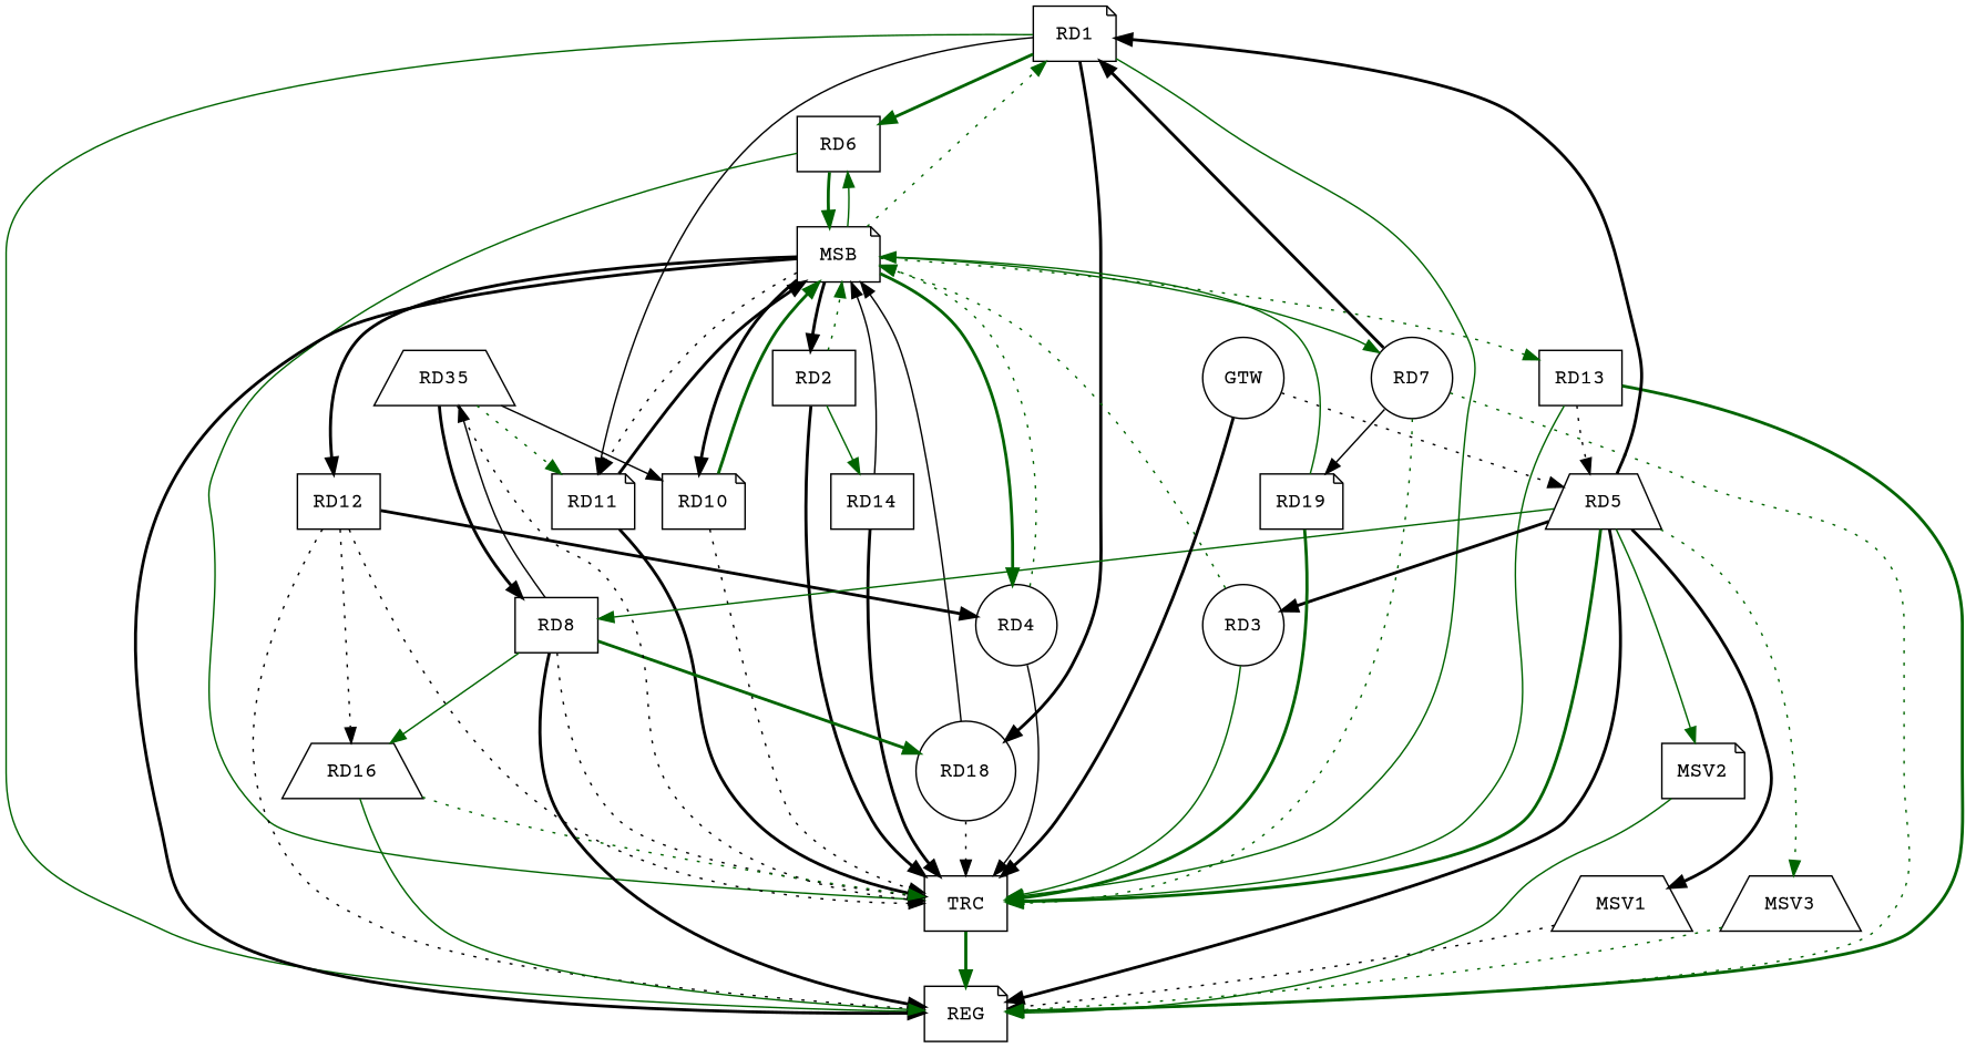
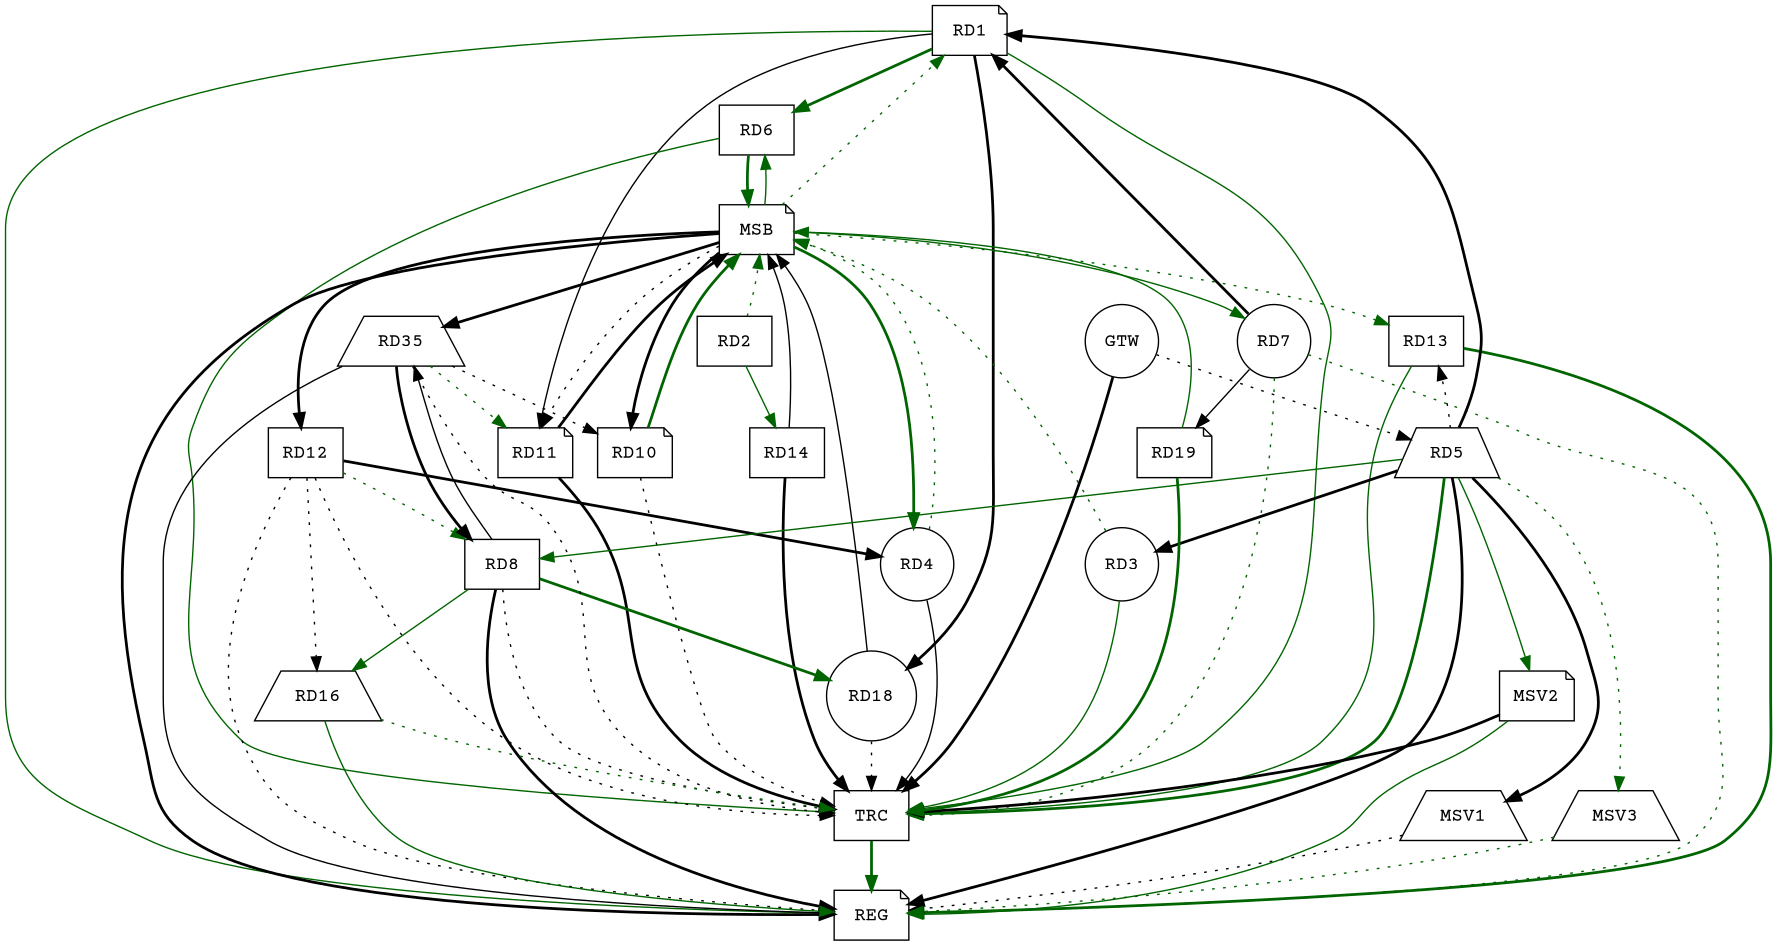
  strict digraph {
    fontname="Courier Prime"
    node [fontname="Courier Prime" shape=note]
    edge [color=black fontname="Courier Prime" style=bold]
    n1 [label=RD1]
    n2 [label=RD6 shape=box]
    n3 [label=RD11]
    n4 [label=RD18 shape=circle]
    n5 [label=REG]
    n6 [label=TRC shape=box]
    n7 [label=MSB]
    n8 [label=RD2 shape=box]
    n9 [label=RD14 shape=box]
    n10 [label=RD4 shape=circle]
    n11 [label=RD13 shape=box]
    n12 [label=RD7 shape=circle]
    n13 [label=RD10]
    n14 [label=RD12 shape=box]
    n15 [label=RD3 shape=circle]
    n16 [label=RD5 shape=trapezium]
    n17 [label=RD8 shape=box]
    n18 [label=MSV1 shape=trapezium]
    n19 [label=MSV2]
    n20 [label=MSV3 shape=trapezium]
    n21 [label=RD35 shape=trapezium]
    n22 [label=RD16 shape=trapezium]
    n23 [label=RD19]
    n24 [label=GTW shape=circle]
    n1 -> n2 [color=darkgreen]
    n1 -> n3 [style=solid]
    n1 -> n4
    n1 -> n5 [color=darkgreen style=solid]
    n1 -> n6 [color=darkgreen style=solid]
    n2 -> n6 [color=darkgreen style=solid]
    n2 -> n7 [color=darkgreen]
    n3 -> n6
    n3 -> n7
    n4 -> n6 [style=dotted]
    n4 -> n7 [style=solid]
    n6 -> n5 [color=darkgreen]
    n7 -> n1 [color=darkgreen style=dotted]
    n7 -> n2 [color=darkgreen style=solid]
    n7 -> n3 [style=dotted]
    n7 -> n5
-   n7 -> n8
+   n7 -> n21
    n7 -> n10 [color=darkgreen]
    n7 -> n11 [color=darkgreen style=dotted]
    n7 -> n12 [color=darkgreen style=solid]
    n7 -> n13
    n7 -> n14
-   n8 -> n6
+   n19 -> n6
    n8 -> n7 [color=darkgreen style=dotted]
    n8 -> n9 [color=darkgreen style=solid]
    n9 -> n6
    n9 -> n7 [style=solid]
    n10 -> n6 [style=solid]
    n10 -> n7 [color=darkgreen style=dotted]
    n11 -> n5 [color=darkgreen]
    n11 -> n6 [color=darkgreen style=solid]
    n12 -> n1
    n12 -> n5 [color=darkgreen style=dotted]
    n12 -> n6 [color=darkgreen style=dotted]
    n12 -> n23 [style=solid]
    n13 -> n6 [style=dotted]
    n13 -> n7 [color=darkgreen]
    n14 -> n5 [style=dotted]
    n14 -> n6 [style=dotted]
    n14 -> n10
+   n14 -> n17 [color=darkgreen style=dotted]
    n14 -> n22 [style=dotted]
    n15 -> n6 [color=darkgreen style=solid]
    n15 -> n7 [color=darkgreen style=dotted]
    n16 -> n1
    n16 -> n5
    n16 -> n6 [color=darkgreen]
-   n11 -> n16 [style=dotted]
+   n16 -> n11 [style=dotted]
    n16 -> n15
    n16 -> n17 [color=darkgreen style=solid]
    n16 -> n18
    n16 -> n19 [color=darkgreen style=solid]
    n16 -> n20 [color=darkgreen style=dotted]
    n17 -> n4 [color=darkgreen]
    n17 -> n5
    n17 -> n6 [style=dotted]
    n17 -> n21 [style=solid]
    n17 -> n22 [color=darkgreen style=solid]
    n18 -> n5 [style=dotted]
    n19 -> n5 [color=darkgreen style=solid]
    n20 -> n5 [color=darkgreen style=dotted]
    n21 -> n3 [color=darkgreen style=dotted]
+   n21 -> n5 [style=solid]
    n21 -> n6 [style=dotted]
-   n21 -> n13 [style=solid]
+   n21 -> n13 [style=dotted]
    n21 -> n17
    n22 -> n5 [color=darkgreen style=solid]
    n22 -> n6 [color=darkgreen style=dotted]
    n23 -> n6 [color=darkgreen]
    n23 -> n7 [color=darkgreen style=solid]
    n24 -> n6
    n24 -> n16 [style=dotted]
  }
